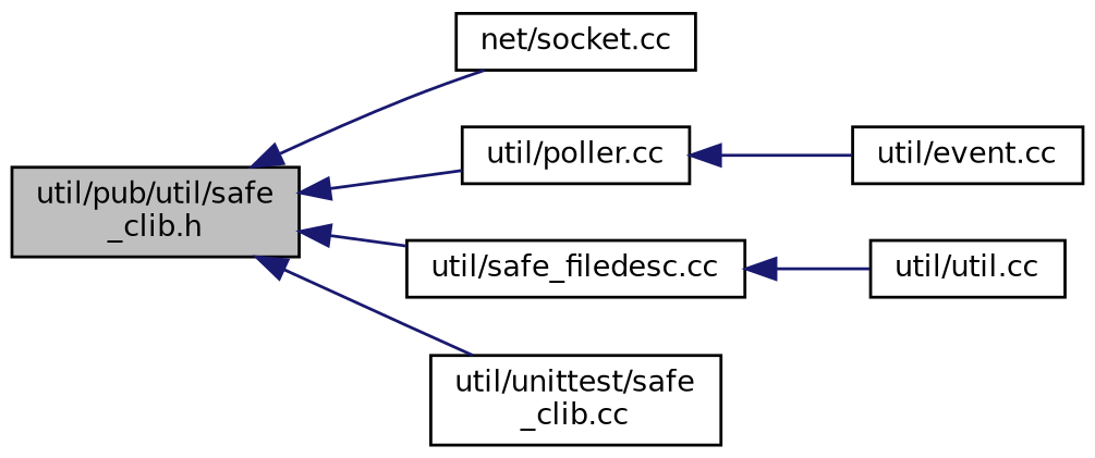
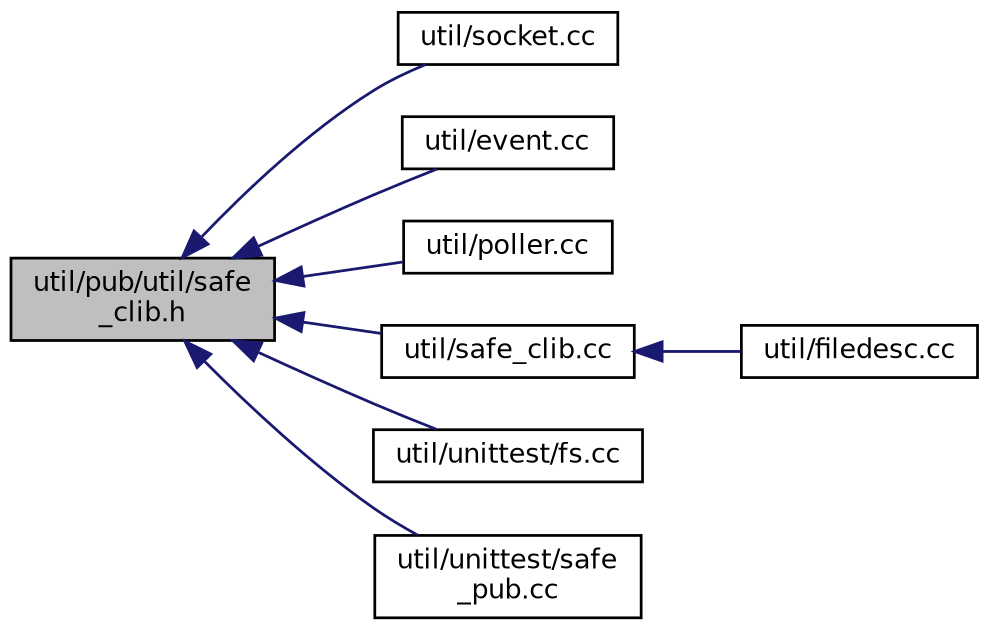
  digraph {
    rankdir=LR
    node [color=black fillcolor=white fontname=Helvetica fontsize=10 shape=record style=filled]
    edge [color=midnightblue dir=back fontname=Helvetica fontsize=10 labelfontname=Helvetica labelfontsize=10 style=solid]
    n1 [fillcolor=grey75 fontcolor=black height=0.2 label="util/pub/util/safe\l_clib.h" width=0.4]
-   n2 [height=0.2 label="net/socket.cc" width=0.4]
+   n2 [height=0.2 label="util/socket.cc" width=0.4]
    n3 [height=0.2 label="util/event.cc" width=0.4]
    n4 [height=0.2 label="util/poller.cc" width=0.4]
-   n5 [height=0.2 label="util/safe_filedesc.cc" width=0.4]
-   n7 [height=0.2 label="util/unittest/safe\l_clib.cc" width=0.4]
-   n8 [height=0.2 label="util/util.cc" width=0.4]
+   n5 [height=0.2 label="util/safe_clib.cc" width=0.4]
+   n6 [height=0.2 label="util/unittest/fs.cc" width=0.4]
+   n7 [height=0.2 label="util/unittest/safe\l_pub.cc" width=0.4]
+   n8 [height=0.2 label="util/filedesc.cc" width=0.4]
    n1 -> n2
-   n4 -> n3
+   n1 -> n3
    n1 -> n4
    n1 -> n5
+   n1 -> n6
    n1 -> n7
    n5 -> n8
  }
